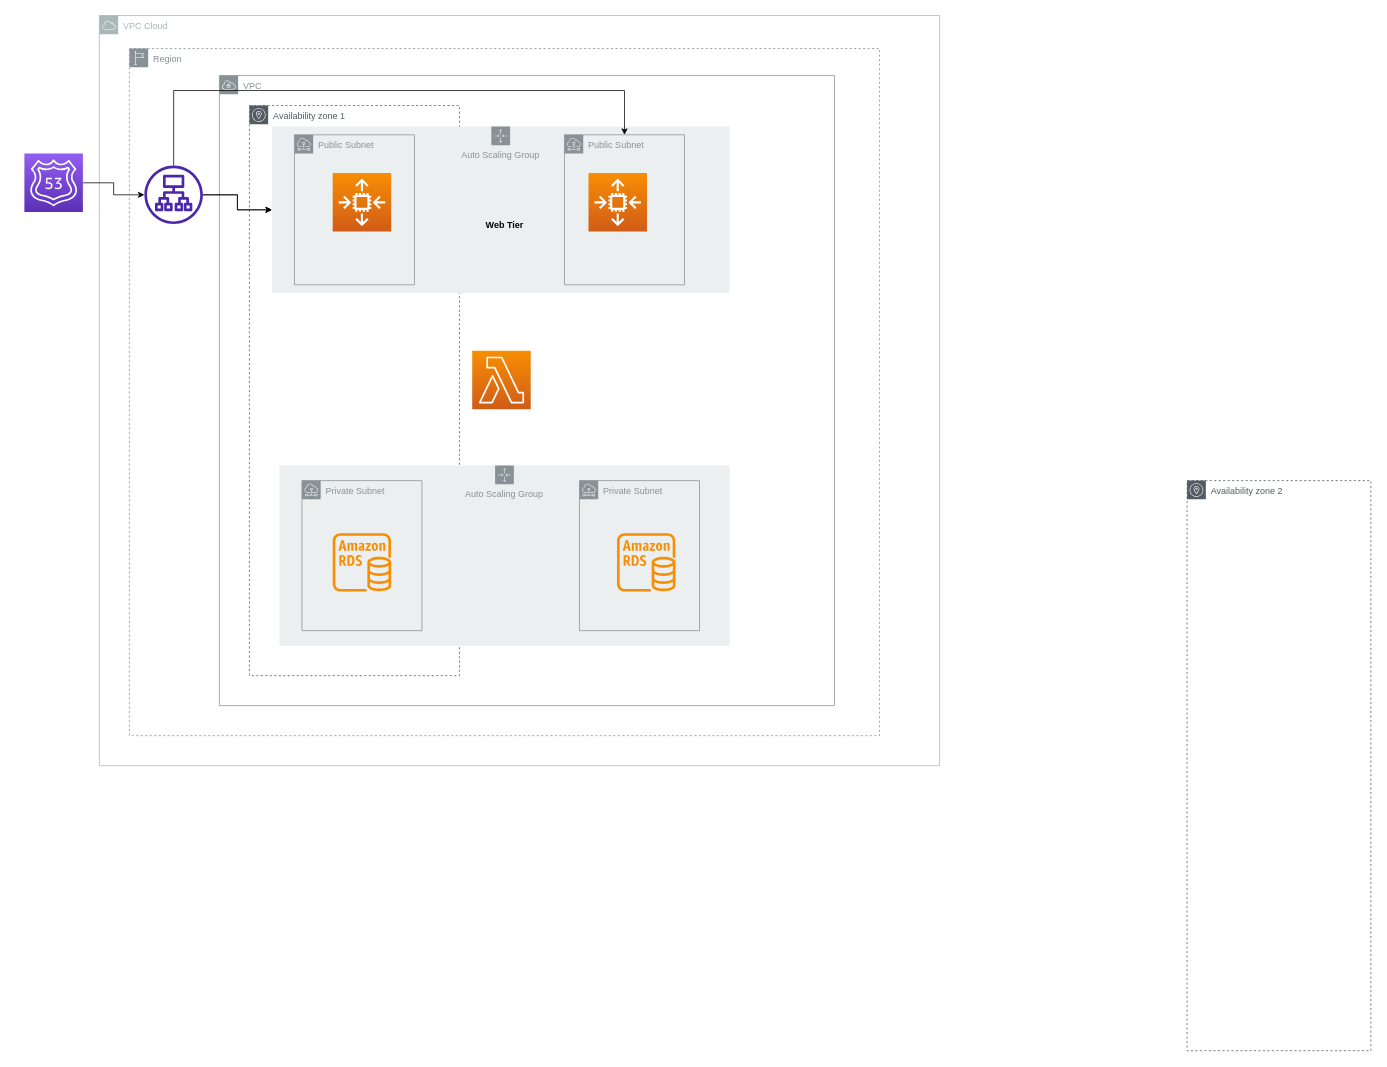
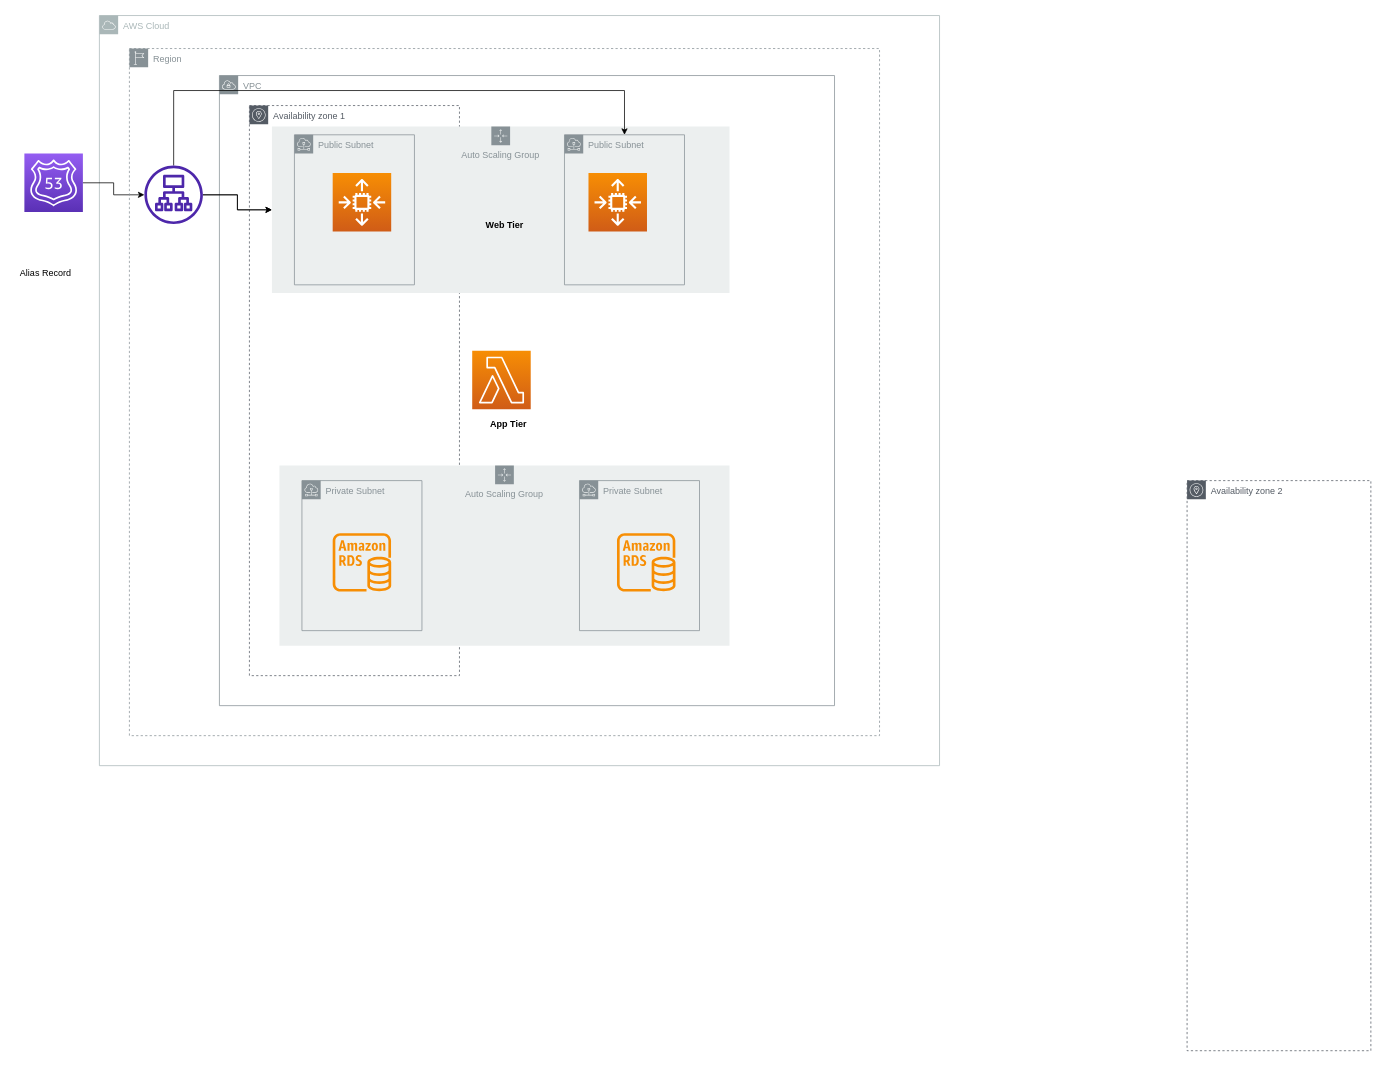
  <mxCell id="0" />
  <mxCell id="1" parent="0" />
- <mxCell id="2" value="VPC Cloud" style="sketch=0;outlineConnect=0;gradientColor=none;html=1;whiteSpace=wrap;fontSize=12;fontStyle=0;shape=mxgraph.aws4.group;grIcon=mxgraph.aws4.group_aws_cloud;strokeColor=#AAB7B8;fillColor=none;verticalAlign=top;align=left;spacingLeft=30;fontColor=#AAB7B8;dashed=0;" vertex="1" parent="1"><mxGeometry x="132" y="20" width="1120" height="1000" as="geometry" /></mxCell>
+ <mxCell id="2" value="AWS Cloud" style="sketch=0;outlineConnect=0;gradientColor=none;html=1;whiteSpace=wrap;fontSize=12;fontStyle=0;shape=mxgraph.aws4.group;grIcon=mxgraph.aws4.group_aws_cloud;strokeColor=#AAB7B8;fillColor=none;verticalAlign=top;align=left;spacingLeft=30;fontColor=#AAB7B8;dashed=0;" vertex="1" parent="1"><mxGeometry x="132" y="20" width="1120" height="1000" as="geometry" /></mxCell>
  <mxCell id="3" value="" style="edgeStyle=orthogonalEdgeStyle;rounded=0;orthogonalLoop=1;jettySize=auto;html=1;" edge="1" parent="1" source="4" target="26"><mxGeometry relative="1" as="geometry" /></mxCell>
  <mxCell id="4" value="" style="sketch=0;points=[[0,0,0],[0.25,0,0],[0.5,0,0],[0.75,0,0],[1,0,0],[0,1,0],[0.25,1,0],[0.5,1,0],[0.75,1,0],[1,1,0],[0,0.25,0],[0,0.5,0],[0,0.75,0],[1,0.25,0],[1,0.5,0],[1,0.75,0]];outlineConnect=0;fontColor=#232F3E;gradientColor=#945DF2;gradientDirection=north;fillColor=#5A30B5;strokeColor=#ffffff;dashed=0;verticalLabelPosition=bottom;verticalAlign=top;align=center;html=1;fontSize=12;fontStyle=0;aspect=fixed;shape=mxgraph.aws4.resourceIcon;resIcon=mxgraph.aws4.route_53;" vertex="1" parent="1"><mxGeometry x="32" y="204" width="78" height="78" as="geometry" /></mxCell>
+ <mxCell id="5" value="Alias Record" style="text;html=1;align=center;verticalAlign=middle;resizable=0;points=[];autosize=1;strokeColor=none;fillColor=none;" vertex="1" parent="1"><mxGeometry x="20" y="354" width="80" height="20" as="geometry" /></mxCell>
  <mxCell id="6" value="Region" style="sketch=0;outlineConnect=0;gradientColor=none;html=1;whiteSpace=wrap;fontSize=12;fontStyle=0;shape=mxgraph.aws4.group;grIcon=mxgraph.aws4.group_region;strokeColor=#879196;fillColor=none;verticalAlign=top;align=left;spacingLeft=30;fontColor=#879196;dashed=1;shadow=0;" vertex="1" parent="1"><mxGeometry x="172" y="64" width="1000" height="916" as="geometry" /></mxCell>
  <mxCell id="7" value="VPC" style="sketch=0;outlineConnect=0;gradientColor=none;html=1;whiteSpace=wrap;fontSize=12;fontStyle=0;shape=mxgraph.aws4.group;grIcon=mxgraph.aws4.group_vpc;strokeColor=#879196;fillColor=none;verticalAlign=top;align=left;spacingLeft=30;fontColor=#879196;dashed=0;shadow=0;" vertex="1" parent="1"><mxGeometry x="292" y="100" width="820" height="840" as="geometry" /></mxCell>
  <mxCell id="8" value="Availability zone 1" style="sketch=0;outlineConnect=0;gradientColor=none;html=1;whiteSpace=wrap;fontSize=12;fontStyle=0;shape=mxgraph.aws4.group;grIcon=mxgraph.aws4.group_availability_zone;strokeColor=#545B64;fillColor=none;verticalAlign=top;align=left;spacingLeft=30;fontColor=#545B64;dashed=1;shadow=0;" vertex="1" parent="1"><mxGeometry x="332" y="140" width="280" height="760" as="geometry" /></mxCell>
  <mxCell id="9" value="Availability zone 2" style="sketch=0;outlineConnect=0;gradientColor=none;html=1;whiteSpace=wrap;fontSize=12;fontStyle=0;shape=mxgraph.aws4.group;grIcon=mxgraph.aws4.group_availability_zone;strokeColor=#545B64;fillColor=none;verticalAlign=top;align=left;spacingLeft=30;fontColor=#545B64;dashed=1;shadow=0;" vertex="1" parent="1"><mxGeometry x="1582" y="640" width="245" height="760" as="geometry" /></mxCell>
  <mxCell id="10" value="Auto Scaling Group" style="sketch=0;outlineConnect=0;gradientColor=none;html=1;whiteSpace=wrap;fontSize=12;fontStyle=0;shape=mxgraph.aws4.groupCenter;grIcon=mxgraph.aws4.group_auto_scaling_group;grStroke=0;strokeColor=#879196;fillColor=#ECEFEF;verticalAlign=top;align=center;fontColor=#879196;dashed=0;spacingTop=25;shadow=0;" vertex="1" parent="1"><mxGeometry x="362" y="168" width="610" height="222" as="geometry" /></mxCell>
  <mxCell id="11" value="Public Subnet" style="sketch=0;outlineConnect=0;gradientColor=none;html=1;whiteSpace=wrap;fontSize=12;fontStyle=0;shape=mxgraph.aws4.group;grIcon=mxgraph.aws4.group_subnet;strokeColor=#879196;fillColor=none;verticalAlign=top;align=left;spacingLeft=30;fontColor=#879196;dashed=0;shadow=0;" vertex="1" parent="1"><mxGeometry x="392" y="179" width="160" height="200" as="geometry" /></mxCell>
  <mxCell id="12" value="Public Subnet" style="sketch=0;outlineConnect=0;gradientColor=none;html=1;whiteSpace=wrap;fontSize=12;fontStyle=0;shape=mxgraph.aws4.group;grIcon=mxgraph.aws4.group_subnet;strokeColor=#879196;fillColor=none;verticalAlign=top;align=left;spacingLeft=30;fontColor=#879196;dashed=0;shadow=0;" vertex="1" parent="1"><mxGeometry x="752" y="179" width="160" height="200" as="geometry" /></mxCell>
  <mxCell id="13" value="Auto Scaling Group" style="sketch=0;outlineConnect=0;gradientColor=none;html=1;whiteSpace=wrap;fontSize=12;fontStyle=0;shape=mxgraph.aws4.groupCenter;grIcon=mxgraph.aws4.group_auto_scaling_group;grStroke=0;strokeColor=#879196;fillColor=#ECEFEF;verticalAlign=top;align=center;fontColor=#879196;dashed=0;spacingTop=25;shadow=0;" vertex="1" parent="1"><mxGeometry x="372" y="620" width="600" height="240" as="geometry" /></mxCell>
  <mxCell id="14" value="Private Subnet" style="sketch=0;outlineConnect=0;gradientColor=none;html=1;whiteSpace=wrap;fontSize=12;fontStyle=0;shape=mxgraph.aws4.group;grIcon=mxgraph.aws4.group_subnet;strokeColor=#879196;fillColor=none;verticalAlign=top;align=left;spacingLeft=30;fontColor=#879196;dashed=0;shadow=0;" vertex="1" parent="1"><mxGeometry x="402" y="640" width="160" height="200" as="geometry" /></mxCell>
  <mxCell id="15" value="Private Subnet" style="sketch=0;outlineConnect=0;gradientColor=none;html=1;whiteSpace=wrap;fontSize=12;fontStyle=0;shape=mxgraph.aws4.group;grIcon=mxgraph.aws4.group_subnet;strokeColor=#879196;fillColor=none;verticalAlign=top;align=left;spacingLeft=30;fontColor=#879196;dashed=0;shadow=0;" vertex="1" parent="1"><mxGeometry x="772" y="640" width="160" height="200" as="geometry" /></mxCell>
  <mxCell id="16" value="Web Tier" style="text;html=1;resizable=0;autosize=1;align=center;verticalAlign=middle;points=[];fillColor=none;strokeColor=none;rounded=0;shadow=0;dashed=1;sketch=0;fontStyle=1" vertex="1" parent="1"><mxGeometry x="637" y="290" width="70" height="20" as="geometry" /></mxCell>
  <mxCell id="17" value="" style="sketch=0;points=[[0,0,0],[0.25,0,0],[0.5,0,0],[0.75,0,0],[1,0,0],[0,1,0],[0.25,1,0],[0.5,1,0],[0.75,1,0],[1,1,0],[0,0.25,0],[0,0.5,0],[0,0.75,0],[1,0.25,0],[1,0.5,0],[1,0.75,0]];outlineConnect=0;fontColor=#232F3E;gradientColor=#F78E04;gradientDirection=north;fillColor=#D05C17;strokeColor=#ffffff;dashed=0;verticalLabelPosition=bottom;verticalAlign=top;align=center;html=1;fontSize=12;fontStyle=0;aspect=fixed;shape=mxgraph.aws4.resourceIcon;resIcon=mxgraph.aws4.lambda;shadow=0;" vertex="1" parent="1"><mxGeometry x="629" y="467" width="78" height="78" as="geometry" /></mxCell>
  <mxCell id="18" value="" style="sketch=0;outlineConnect=0;fontColor=#232F3E;gradientColor=none;fillColor=#F78E04;strokeColor=none;dashed=0;verticalLabelPosition=bottom;verticalAlign=top;align=center;html=1;fontSize=12;fontStyle=0;aspect=fixed;pointerEvents=1;shape=mxgraph.aws4.rds_instance;shadow=0;" vertex="1" parent="1"><mxGeometry x="443" y="710" width="78" height="78" as="geometry" /></mxCell>
  <mxCell id="19" value="" style="sketch=0;points=[[0,0,0],[0.25,0,0],[0.5,0,0],[0.75,0,0],[1,0,0],[0,1,0],[0.25,1,0],[0.5,1,0],[0.75,1,0],[1,1,0],[0,0.25,0],[0,0.5,0],[0,0.75,0],[1,0.25,0],[1,0.5,0],[1,0.75,0]];outlineConnect=0;fontColor=#232F3E;gradientColor=#F78E04;gradientDirection=north;fillColor=#D05C17;strokeColor=#ffffff;dashed=0;verticalLabelPosition=bottom;verticalAlign=top;align=center;html=1;fontSize=12;fontStyle=0;aspect=fixed;shape=mxgraph.aws4.resourceIcon;resIcon=mxgraph.aws4.auto_scaling2;shadow=0;" vertex="1" parent="1"><mxGeometry x="443" y="230" width="78" height="78" as="geometry" /></mxCell>
  <mxCell id="20" value="" style="sketch=0;points=[[0,0,0],[0.25,0,0],[0.5,0,0],[0.75,0,0],[1,0,0],[0,1,0],[0.25,1,0],[0.5,1,0],[0.75,1,0],[1,1,0],[0,0.25,0],[0,0.5,0],[0,0.75,0],[1,0.25,0],[1,0.5,0],[1,0.75,0]];outlineConnect=0;fontColor=#232F3E;gradientColor=#F78E04;gradientDirection=north;fillColor=#D05C17;strokeColor=#ffffff;dashed=0;verticalLabelPosition=bottom;verticalAlign=top;align=center;html=1;fontSize=12;fontStyle=0;aspect=fixed;shape=mxgraph.aws4.resourceIcon;resIcon=mxgraph.aws4.auto_scaling2;shadow=0;" vertex="1" parent="1"><mxGeometry x="784" y="230" width="78" height="78" as="geometry" /></mxCell>
  <mxCell id="21" value="" style="sketch=0;outlineConnect=0;fontColor=#232F3E;gradientColor=none;fillColor=#F78E04;strokeColor=none;dashed=0;verticalLabelPosition=bottom;verticalAlign=top;align=center;html=1;fontSize=12;fontStyle=0;aspect=fixed;pointerEvents=1;shape=mxgraph.aws4.rds_instance;shadow=0;" vertex="1" parent="1"><mxGeometry x="822" y="710" width="78" height="78" as="geometry" /></mxCell>
+ <mxCell id="22" value="&lt;p style=&quot;line-height: 0.9;&quot;&gt;App Tier&lt;/p&gt;" style="text;html=1;resizable=0;autosize=1;align=center;verticalAlign=middle;points=[];fillColor=none;strokeColor=none;rounded=0;shadow=0;dashed=1;sketch=0;fontStyle=1" vertex="1" parent="1"><mxGeometry x="647" y="545" width="60" height="40" as="geometry" /></mxCell>
  <mxCell id="23" value="" style="edgeStyle=orthogonalEdgeStyle;rounded=0;orthogonalLoop=1;jettySize=auto;html=1;" edge="1" parent="1" source="26" target="10"><mxGeometry relative="1" as="geometry" /></mxCell>
  <mxCell id="24" style="edgeStyle=orthogonalEdgeStyle;rounded=0;orthogonalLoop=1;jettySize=auto;html=1;" edge="1" parent="1" source="26" target="10"><mxGeometry relative="1" as="geometry" /></mxCell>
  <mxCell id="25" style="edgeStyle=orthogonalEdgeStyle;rounded=0;orthogonalLoop=1;jettySize=auto;html=1;" edge="1" parent="1" source="26" target="12"><mxGeometry relative="1" as="geometry"><Array as="points"><mxPoint x="231" y="120" /><mxPoint x="832" y="120" /></Array></mxGeometry></mxCell>
  <mxCell id="26" value="" style="sketch=0;outlineConnect=0;fontColor=#232F3E;gradientColor=none;fillColor=#4D27AA;strokeColor=none;dashed=0;verticalLabelPosition=bottom;verticalAlign=top;align=center;html=1;fontSize=12;fontStyle=0;aspect=fixed;pointerEvents=1;shape=mxgraph.aws4.application_load_balancer;shadow=0;" vertex="1" parent="1"><mxGeometry x="192" y="220" width="78" height="78" as="geometry" /></mxCell>
